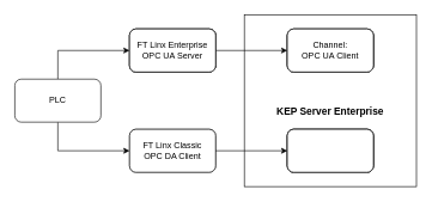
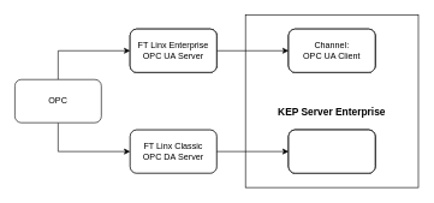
  <mxCell id="0" />
  <mxCell id="1" parent="0" />
  <mxCell id="2" style="edgeStyle=orthogonalEdgeStyle;rounded=0;orthogonalLoop=1;jettySize=auto;html=1;exitX=0.5;exitY=0;exitDx=0;exitDy=0;entryX=0;entryY=0.5;entryDx=0;entryDy=0;" edge="1" parent="1" source="4" target="8"><mxGeometry relative="1" as="geometry" /></mxCell>
  <mxCell id="3" style="edgeStyle=orthogonalEdgeStyle;rounded=0;orthogonalLoop=1;jettySize=auto;html=1;exitX=0.5;exitY=1;exitDx=0;exitDy=0;entryX=0;entryY=0.5;entryDx=0;entryDy=0;" edge="1" parent="1" source="4" target="12"><mxGeometry relative="1" as="geometry" /></mxCell>
  <mxCell id="4" value="" style="rounded=1;whiteSpace=wrap;html=1;" vertex="1" parent="1"><mxGeometry x="20" y="110" width="120" height="60" as="geometry" /></mxCell>
- <mxCell id="5" value="PLC" style="text;html=1;strokeColor=none;fillColor=none;align=center;verticalAlign=middle;whiteSpace=wrap;rounded=0;" vertex="1" parent="1"><mxGeometry x="60" y="130" width="40" height="20" as="geometry" /></mxCell>
+ <mxCell id="5" value="OPC" style="text;html=1;strokeColor=none;fillColor=none;align=center;verticalAlign=middle;whiteSpace=wrap;rounded=0;" vertex="1" parent="1"><mxGeometry x="60" y="130" width="40" height="20" as="geometry" /></mxCell>
  <mxCell id="6" value="" style="rounded=1;whiteSpace=wrap;html=1;" vertex="1" parent="1"><mxGeometry x="180" y="40" width="120" height="60" as="geometry" /></mxCell>
  <mxCell id="7" value="&lt;div&gt;FT Linx Enterprise&lt;/div&gt;&lt;div&gt;OPC UA Server&lt;br&gt;&lt;/div&gt;" style="text;html=1;strokeColor=none;fillColor=none;align=center;verticalAlign=middle;whiteSpace=wrap;rounded=0;" vertex="1" parent="1"><mxGeometry x="190" y="50" width="100" height="40" as="geometry" /></mxCell>
  <mxCell id="8" value="" style="rounded=1;whiteSpace=wrap;html=1;" vertex="1" parent="1"><mxGeometry x="180" y="40" width="120" height="60" as="geometry" /></mxCell>
  <mxCell id="9" value="&lt;div&gt;FT Linx Enterprise&lt;/div&gt;&lt;div&gt;OPC UA Server&lt;br&gt;&lt;/div&gt;" style="text;html=1;strokeColor=none;fillColor=none;align=center;verticalAlign=middle;whiteSpace=wrap;rounded=0;" vertex="1" parent="1"><mxGeometry x="190" y="50" width="100" height="40" as="geometry" /></mxCell>
  <mxCell id="10" value="" style="rounded=1;whiteSpace=wrap;html=1;" vertex="1" parent="1"><mxGeometry x="180" y="180" width="120" height="60" as="geometry" /></mxCell>
  <mxCell id="11" value="&lt;div&gt;FT Linx Enterprise&lt;/div&gt;&lt;div&gt;OPC UA Server&lt;br&gt;&lt;/div&gt;" style="text;html=1;strokeColor=none;fillColor=none;align=center;verticalAlign=middle;whiteSpace=wrap;rounded=0;" vertex="1" parent="1"><mxGeometry x="190" y="190" width="100" height="40" as="geometry" /></mxCell>
  <mxCell id="12" value="" style="rounded=1;whiteSpace=wrap;html=1;" vertex="1" parent="1"><mxGeometry x="180" y="180" width="120" height="60" as="geometry" /></mxCell>
- <mxCell id="13" value="&lt;div&gt;FT Linx Classic&lt;/div&gt;&lt;div&gt;OPC DA Client&lt;br&gt;&lt;/div&gt;" style="text;html=1;strokeColor=none;fillColor=none;align=center;verticalAlign=middle;whiteSpace=wrap;rounded=0;" vertex="1" parent="1"><mxGeometry x="190" y="190" width="100" height="40" as="geometry" /></mxCell>
+ <mxCell id="13" value="&lt;div&gt;FT Linx Classic&lt;/div&gt;&lt;div&gt;OPC DA Server&lt;br&gt;&lt;/div&gt;" style="text;html=1;strokeColor=none;fillColor=none;align=center;verticalAlign=middle;whiteSpace=wrap;rounded=0;" vertex="1" parent="1"><mxGeometry x="190" y="190" width="100" height="40" as="geometry" /></mxCell>
  <mxCell id="14" value="" style="whiteSpace=wrap;html=1;aspect=fixed;" vertex="1" parent="1"><mxGeometry x="340" y="20" width="240" height="240" as="geometry" /></mxCell>
  <mxCell id="15" value="" style="rounded=1;whiteSpace=wrap;html=1;" vertex="1" parent="1"><mxGeometry x="180" y="40" width="120" height="60" as="geometry" /></mxCell>
  <mxCell id="16" value="&lt;div&gt;FT Linx Enterprise&lt;/div&gt;&lt;div&gt;OPC UA Server&lt;br&gt;&lt;/div&gt;" style="text;html=1;strokeColor=none;fillColor=none;align=center;verticalAlign=middle;whiteSpace=wrap;rounded=0;" vertex="1" parent="1"><mxGeometry x="190" y="50" width="100" height="40" as="geometry" /></mxCell>
  <mxCell id="17" style="edgeStyle=orthogonalEdgeStyle;rounded=0;orthogonalLoop=1;jettySize=auto;html=1;exitX=1;exitY=0.5;exitDx=0;exitDy=0;entryX=0;entryY=0.5;entryDx=0;entryDy=0;" edge="1" parent="1" source="18" target="28"><mxGeometry relative="1" as="geometry" /></mxCell>
  <mxCell id="18" value="" style="rounded=1;whiteSpace=wrap;html=1;" vertex="1" parent="1"><mxGeometry x="180" y="40" width="120" height="60" as="geometry" /></mxCell>
  <mxCell id="19" value="&lt;div&gt;FT Linx Enterprise&lt;/div&gt;&lt;div&gt;OPC UA Server&lt;br&gt;&lt;/div&gt;" style="text;html=1;strokeColor=none;fillColor=none;align=center;verticalAlign=middle;whiteSpace=wrap;rounded=0;" vertex="1" parent="1"><mxGeometry x="190" y="50" width="100" height="40" as="geometry" /></mxCell>
  <mxCell id="20" value="" style="group" vertex="1" connectable="0" parent="1"><mxGeometry x="400" y="40" width="120" height="60" as="geometry" /></mxCell>
  <mxCell id="21" value="" style="rounded=1;whiteSpace=wrap;html=1;" vertex="1" parent="20"><mxGeometry width="120" height="60" as="geometry" /></mxCell>
  <mxCell id="22" value="&lt;div&gt;FT Linx Enterprise&lt;/div&gt;&lt;div&gt;OPC UA Server&lt;br&gt;&lt;/div&gt;" style="text;html=1;strokeColor=none;fillColor=none;align=center;verticalAlign=middle;whiteSpace=wrap;rounded=0;" vertex="1" parent="20"><mxGeometry x="10" y="10" width="100" height="40" as="geometry" /></mxCell>
  <mxCell id="23" value="" style="rounded=1;whiteSpace=wrap;html=1;" vertex="1" parent="20"><mxGeometry width="120" height="60" as="geometry" /></mxCell>
  <mxCell id="24" value="&lt;div&gt;Channel:&lt;/div&gt;&lt;div&gt;OPC UA Client&lt;br&gt;&lt;/div&gt;" style="text;html=1;strokeColor=none;fillColor=none;align=center;verticalAlign=middle;whiteSpace=wrap;rounded=0;" vertex="1" parent="20"><mxGeometry x="10" y="10" width="100" height="40" as="geometry" /></mxCell>
  <mxCell id="25" value="" style="group" vertex="1" connectable="0" parent="1"><mxGeometry x="400" y="40" width="120" height="60" as="geometry" /></mxCell>
  <mxCell id="26" value="" style="rounded=1;whiteSpace=wrap;html=1;" vertex="1" parent="25"><mxGeometry width="120" height="60" as="geometry" /></mxCell>
  <mxCell id="27" value="&lt;div&gt;FT Linx Enterprise&lt;/div&gt;&lt;div&gt;OPC UA Server&lt;br&gt;&lt;/div&gt;" style="text;html=1;strokeColor=none;fillColor=none;align=center;verticalAlign=middle;whiteSpace=wrap;rounded=0;" vertex="1" parent="25"><mxGeometry x="10" y="10" width="100" height="40" as="geometry" /></mxCell>
  <mxCell id="28" value="" style="rounded=1;whiteSpace=wrap;html=1;" vertex="1" parent="25"><mxGeometry width="120" height="60" as="geometry" /></mxCell>
  <mxCell id="29" value="&lt;div&gt;Channel:&lt;/div&gt;&lt;div&gt;OPC UA Client&lt;br&gt;&lt;/div&gt;" style="text;html=1;strokeColor=none;fillColor=none;align=center;verticalAlign=middle;whiteSpace=wrap;rounded=0;" vertex="1" parent="25"><mxGeometry x="10" y="10" width="100" height="40" as="geometry" /></mxCell>
  <mxCell id="30" value="" style="group" vertex="1" connectable="0" parent="1"><mxGeometry x="400" y="180" width="120" height="60" as="geometry" /></mxCell>
  <mxCell id="31" value="" style="rounded=1;whiteSpace=wrap;html=1;" vertex="1" parent="30"><mxGeometry width="120" height="60" as="geometry" /></mxCell>
  <mxCell id="32" value="&lt;div&gt;FT Linx Enterprise&lt;/div&gt;&lt;div&gt;OPC UA Server&lt;br&gt;&lt;/div&gt;" style="text;html=1;strokeColor=none;fillColor=none;align=center;verticalAlign=middle;whiteSpace=wrap;rounded=0;" vertex="1" parent="30"><mxGeometry x="10" y="10" width="100" height="40" as="geometry" /></mxCell>
  <mxCell id="33" value="" style="rounded=1;whiteSpace=wrap;html=1;" vertex="1" parent="30"><mxGeometry width="120" height="60" as="geometry" /></mxCell>
  <mxCell id="34" value="&lt;div&gt;Channel:&lt;/div&gt;&lt;div&gt;OPC UA Client&lt;br&gt;&lt;/div&gt;" style="text;html=1;strokeColor=none;fillColor=none;align=center;verticalAlign=middle;whiteSpace=wrap;rounded=0;" vertex="1" parent="30"><mxGeometry x="10" y="10" width="100" height="40" as="geometry" /></mxCell>
  <mxCell id="35" value="" style="group" vertex="1" connectable="0" parent="1"><mxGeometry x="400" y="180" width="120" height="60" as="geometry" /></mxCell>
  <mxCell id="36" value="" style="rounded=1;whiteSpace=wrap;html=1;" vertex="1" parent="35"><mxGeometry width="120" height="60" as="geometry" /></mxCell>
  <mxCell id="37" value="&lt;div&gt;FT Linx Enterprise&lt;/div&gt;&lt;div&gt;OPC UA Server&lt;br&gt;&lt;/div&gt;" style="text;html=1;strokeColor=none;fillColor=none;align=center;verticalAlign=middle;whiteSpace=wrap;rounded=0;" vertex="1" parent="35"><mxGeometry x="10" y="10" width="100" height="40" as="geometry" /></mxCell>
  <mxCell id="38" value="" style="rounded=1;whiteSpace=wrap;html=1;" vertex="1" parent="35"><mxGeometry width="120" height="60" as="geometry" /></mxCell>
  <mxCell id="39" style="edgeStyle=orthogonalEdgeStyle;rounded=0;orthogonalLoop=1;jettySize=auto;html=1;exitX=1;exitY=0.5;exitDx=0;exitDy=0;entryX=0;entryY=0.5;entryDx=0;entryDy=0;" edge="1" parent="1" source="12" target="38"><mxGeometry relative="1" as="geometry" /></mxCell>
  <mxCell id="40" value="&lt;b&gt;&lt;font style=&quot;font-size: 14px&quot;&gt;KEP Server Enterprise&lt;/font&gt;&lt;/b&gt;" style="text;html=1;strokeColor=none;fillColor=none;align=center;verticalAlign=middle;whiteSpace=wrap;rounded=0;" vertex="1" parent="1"><mxGeometry x="370" y="145" width="180" height="20" as="geometry" /></mxCell>
